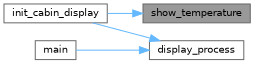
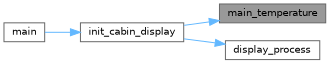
  digraph {
    rankdir=RL
    node [color=grey40 fillcolor=white fontname=Helvetica fontsize=10 shape=box style=filled]
    edge [color=steelblue1 dir=back fontname=Helvetica fontsize=10 labelfontname=Helvetica labelfontsize=10 style=solid]
-   n1 [color=gray40 fillcolor=grey60 fontcolor=black height=0.2 label=show_temperature width=0.4]
+   n1 [color=gray40 fillcolor=grey60 fontcolor=black height=0.2 label=main_temperature width=0.4]
    n2 [height=0.2 label=init_cabin_display width=0.4]
    n3 [height=0.2 label=display_process width=0.4]
    n4 [height=0.2 label=main width=0.4]
    n1 -> n2
-   n3 -> n4
+   n2 -> n4
    n3 -> n2
  }
